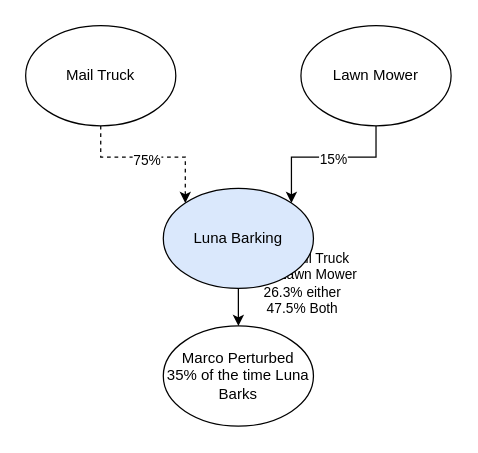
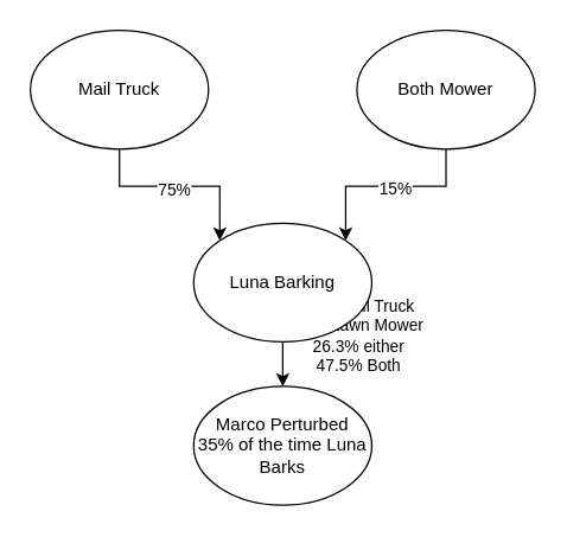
  <mxCell id="0" />
  <mxCell id="1" parent="0" />
  <mxCell id="2" style="edgeStyle=orthogonalEdgeStyle;rounded=0;orthogonalLoop=1;jettySize=auto;html=1;entryX=0.5;entryY=0;entryDx=0;entryDy=0;" parent="1" source="4" target="5" edge="1"><mxGeometry relative="1" as="geometry" /></mxCell>
  <mxCell id="3" value="30% Mail Truck&lt;div&gt;25% Lawn Mower&lt;/div&gt;&lt;div&gt;26.3% either&lt;/div&gt;&lt;div&gt;47.5% Both&lt;/div&gt;" style="edgeLabel;html=1;align=center;verticalAlign=middle;resizable=0;points=[];" vertex="1" connectable="0" parent="2"><mxGeometry x="0.486" y="3" relative="1" as="geometry"><mxPoint x="47" y="-22" as="offset" /></mxGeometry></mxCell>
- <mxCell id="4" value="Luna Barking" style="ellipse;whiteSpace=wrap;html=1;fillColor=#dae8fc;" parent="1" vertex="1"><mxGeometry x="130" y="150" width="120" height="80" as="geometry" /></mxCell>
+ <mxCell id="4" value="Luna Barking" style="ellipse;whiteSpace=wrap;html=1;" parent="1" vertex="1"><mxGeometry x="130" y="150" width="120" height="80" as="geometry" /></mxCell>
  <mxCell id="5" value="Marco Perturbed&lt;br&gt;35% of the time Luna Barks" style="ellipse;whiteSpace=wrap;html=1;" parent="1" vertex="1"><mxGeometry x="130" y="260" width="120" height="80" as="geometry" /></mxCell>
  <mxCell id="6" style="edgeStyle=orthogonalEdgeStyle;rounded=0;orthogonalLoop=1;jettySize=auto;html=1;entryX=1;entryY=0;entryDx=0;entryDy=0;startArrow=none;startFill=0;" parent="1" source="8" target="4" edge="1"><mxGeometry relative="1" as="geometry" /></mxCell>
  <mxCell id="7" value="15%" style="edgeLabel;html=1;align=center;verticalAlign=middle;resizable=0;points=[];" vertex="1" connectable="0" parent="6"><mxGeometry x="-0.072" y="1" relative="1" as="geometry"><mxPoint as="offset" /></mxGeometry></mxCell>
- <mxCell id="8" value="Lawn Mower" style="ellipse;whiteSpace=wrap;html=1;" parent="1" vertex="1"><mxGeometry x="240" y="20" width="120" height="80" as="geometry" /></mxCell>
- <mxCell id="9" style="edgeStyle=orthogonalEdgeStyle;rounded=0;orthogonalLoop=1;jettySize=auto;html=1;entryX=0;entryY=0;entryDx=0;entryDy=0;startArrow=none;startFill=0;dashed=1;" parent="1" source="11" target="4" edge="1"><mxGeometry relative="1" as="geometry" /></mxCell>
+ <mxCell id="8" value="Both Mower" style="ellipse;whiteSpace=wrap;html=1;" parent="1" vertex="1"><mxGeometry x="240" y="20" width="120" height="80" as="geometry" /></mxCell>
+ <mxCell id="9" style="edgeStyle=orthogonalEdgeStyle;rounded=0;orthogonalLoop=1;jettySize=auto;html=1;entryX=0;entryY=0;entryDx=0;entryDy=0;startArrow=none;startFill=0;" parent="1" source="11" target="4" edge="1"><mxGeometry relative="1" as="geometry" /></mxCell>
  <mxCell id="10" value="75%" style="edgeLabel;html=1;align=center;verticalAlign=middle;resizable=0;points=[];" vertex="1" connectable="0" parent="9"><mxGeometry x="-0.057" y="-2" relative="1" as="geometry"><mxPoint as="offset" /></mxGeometry></mxCell>
  <mxCell id="11" value="Mail Truck" style="ellipse;whiteSpace=wrap;html=1;" parent="1" vertex="1"><mxGeometry x="20" y="20" width="120" height="80" as="geometry" /></mxCell>
